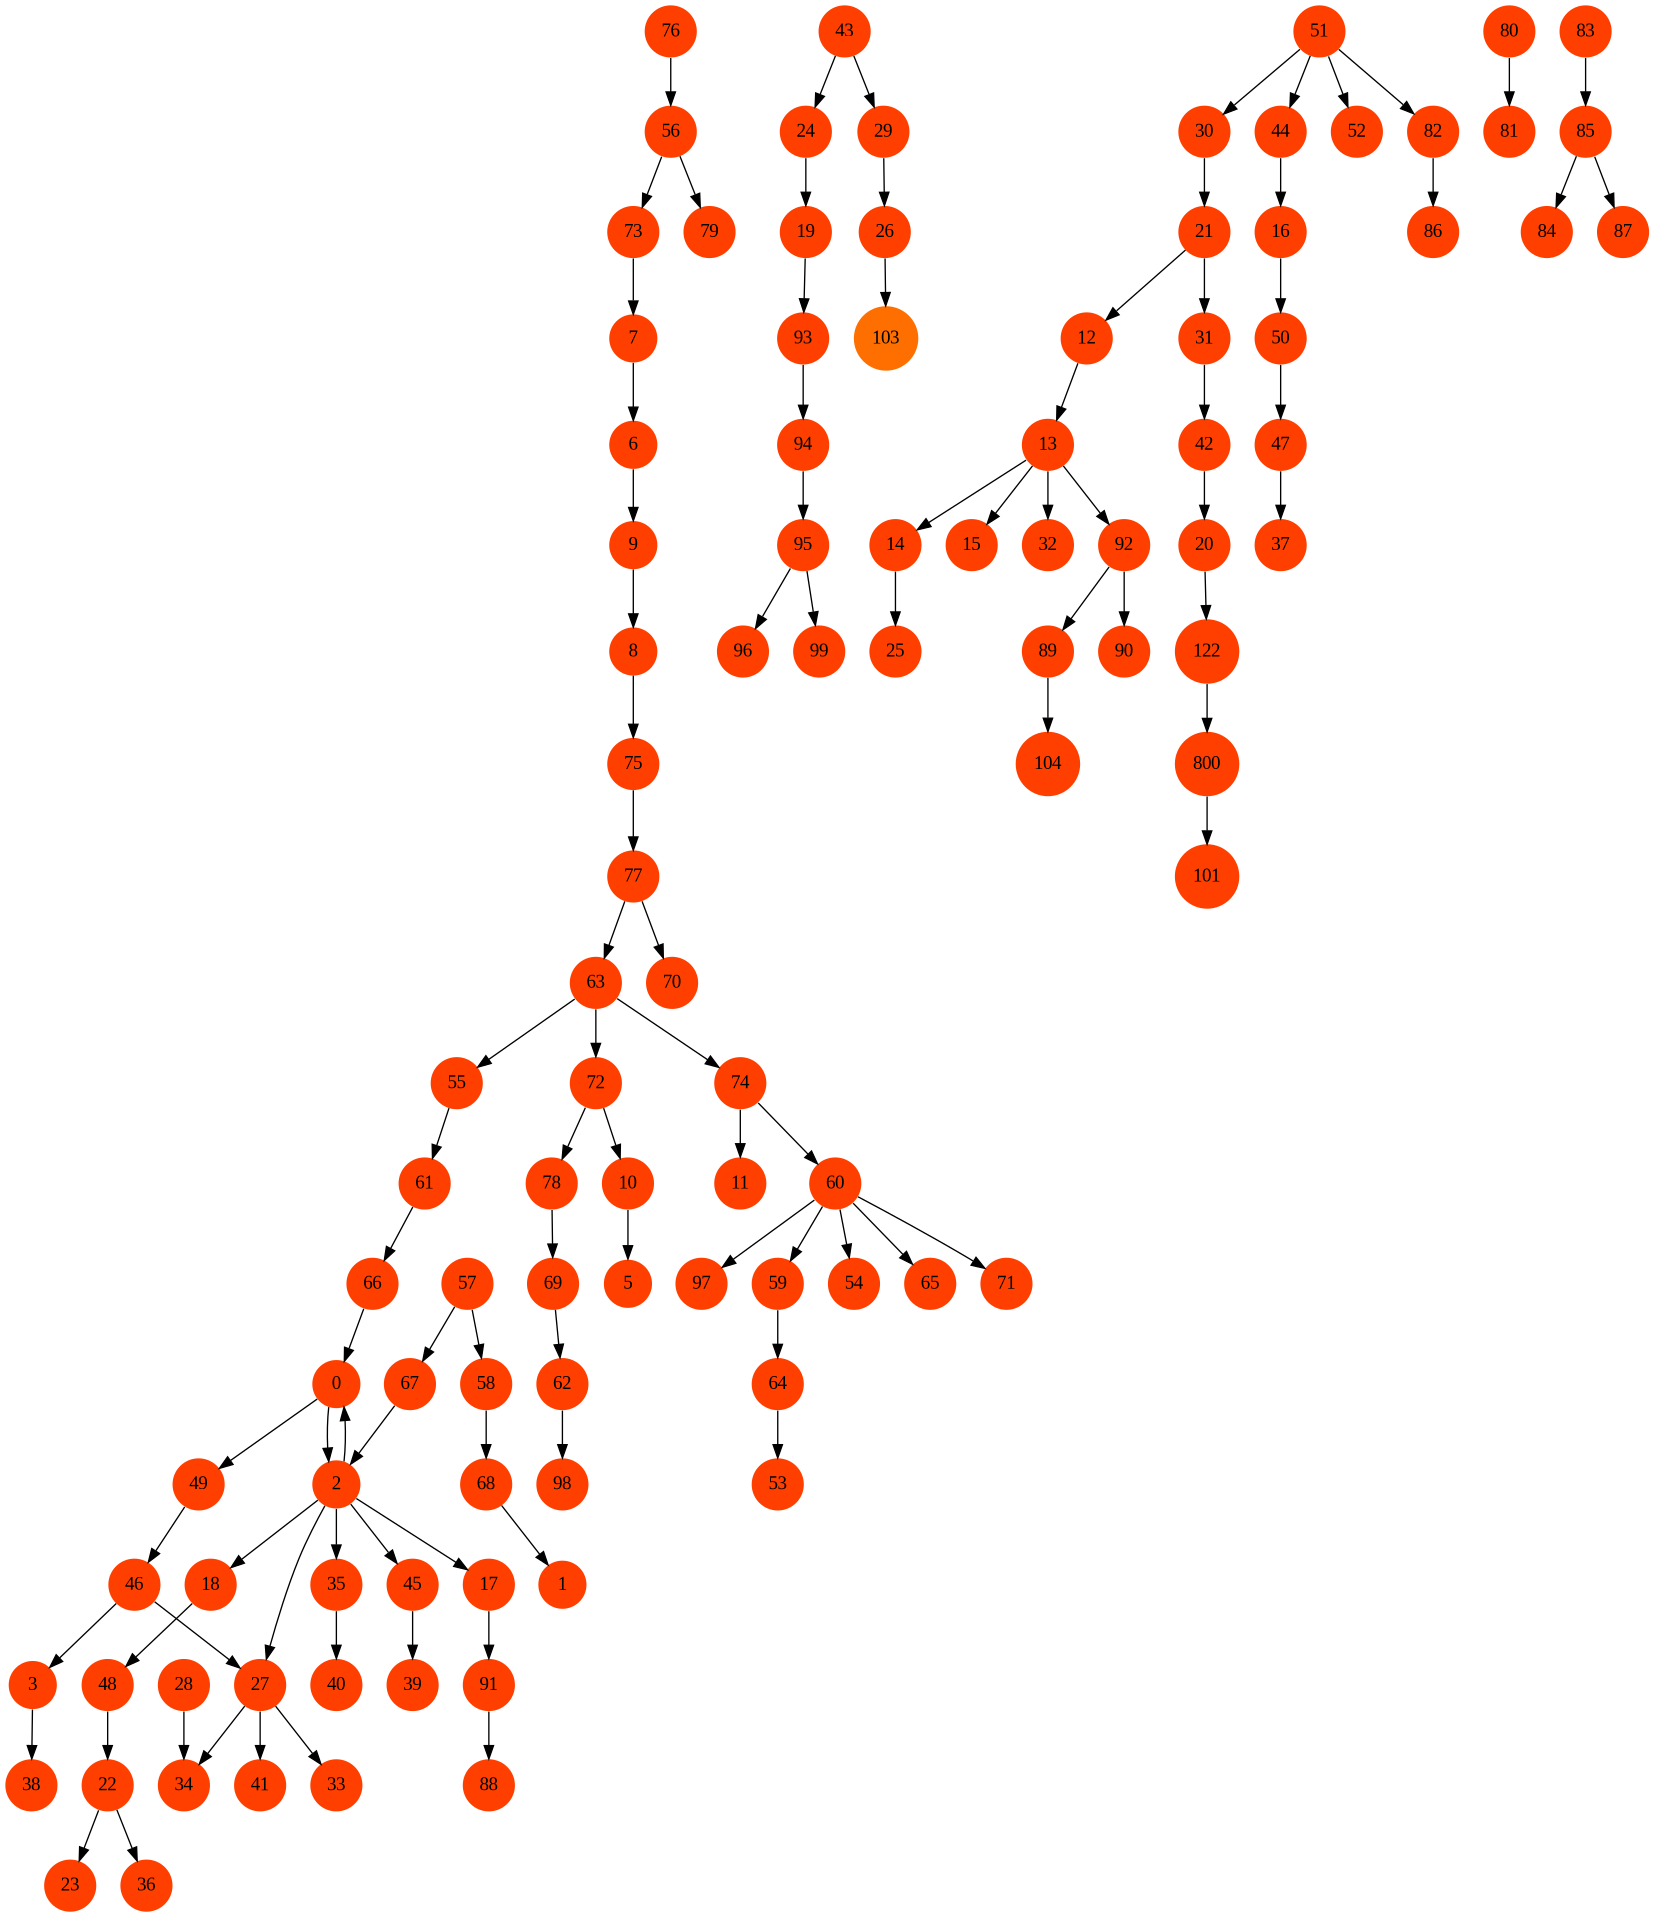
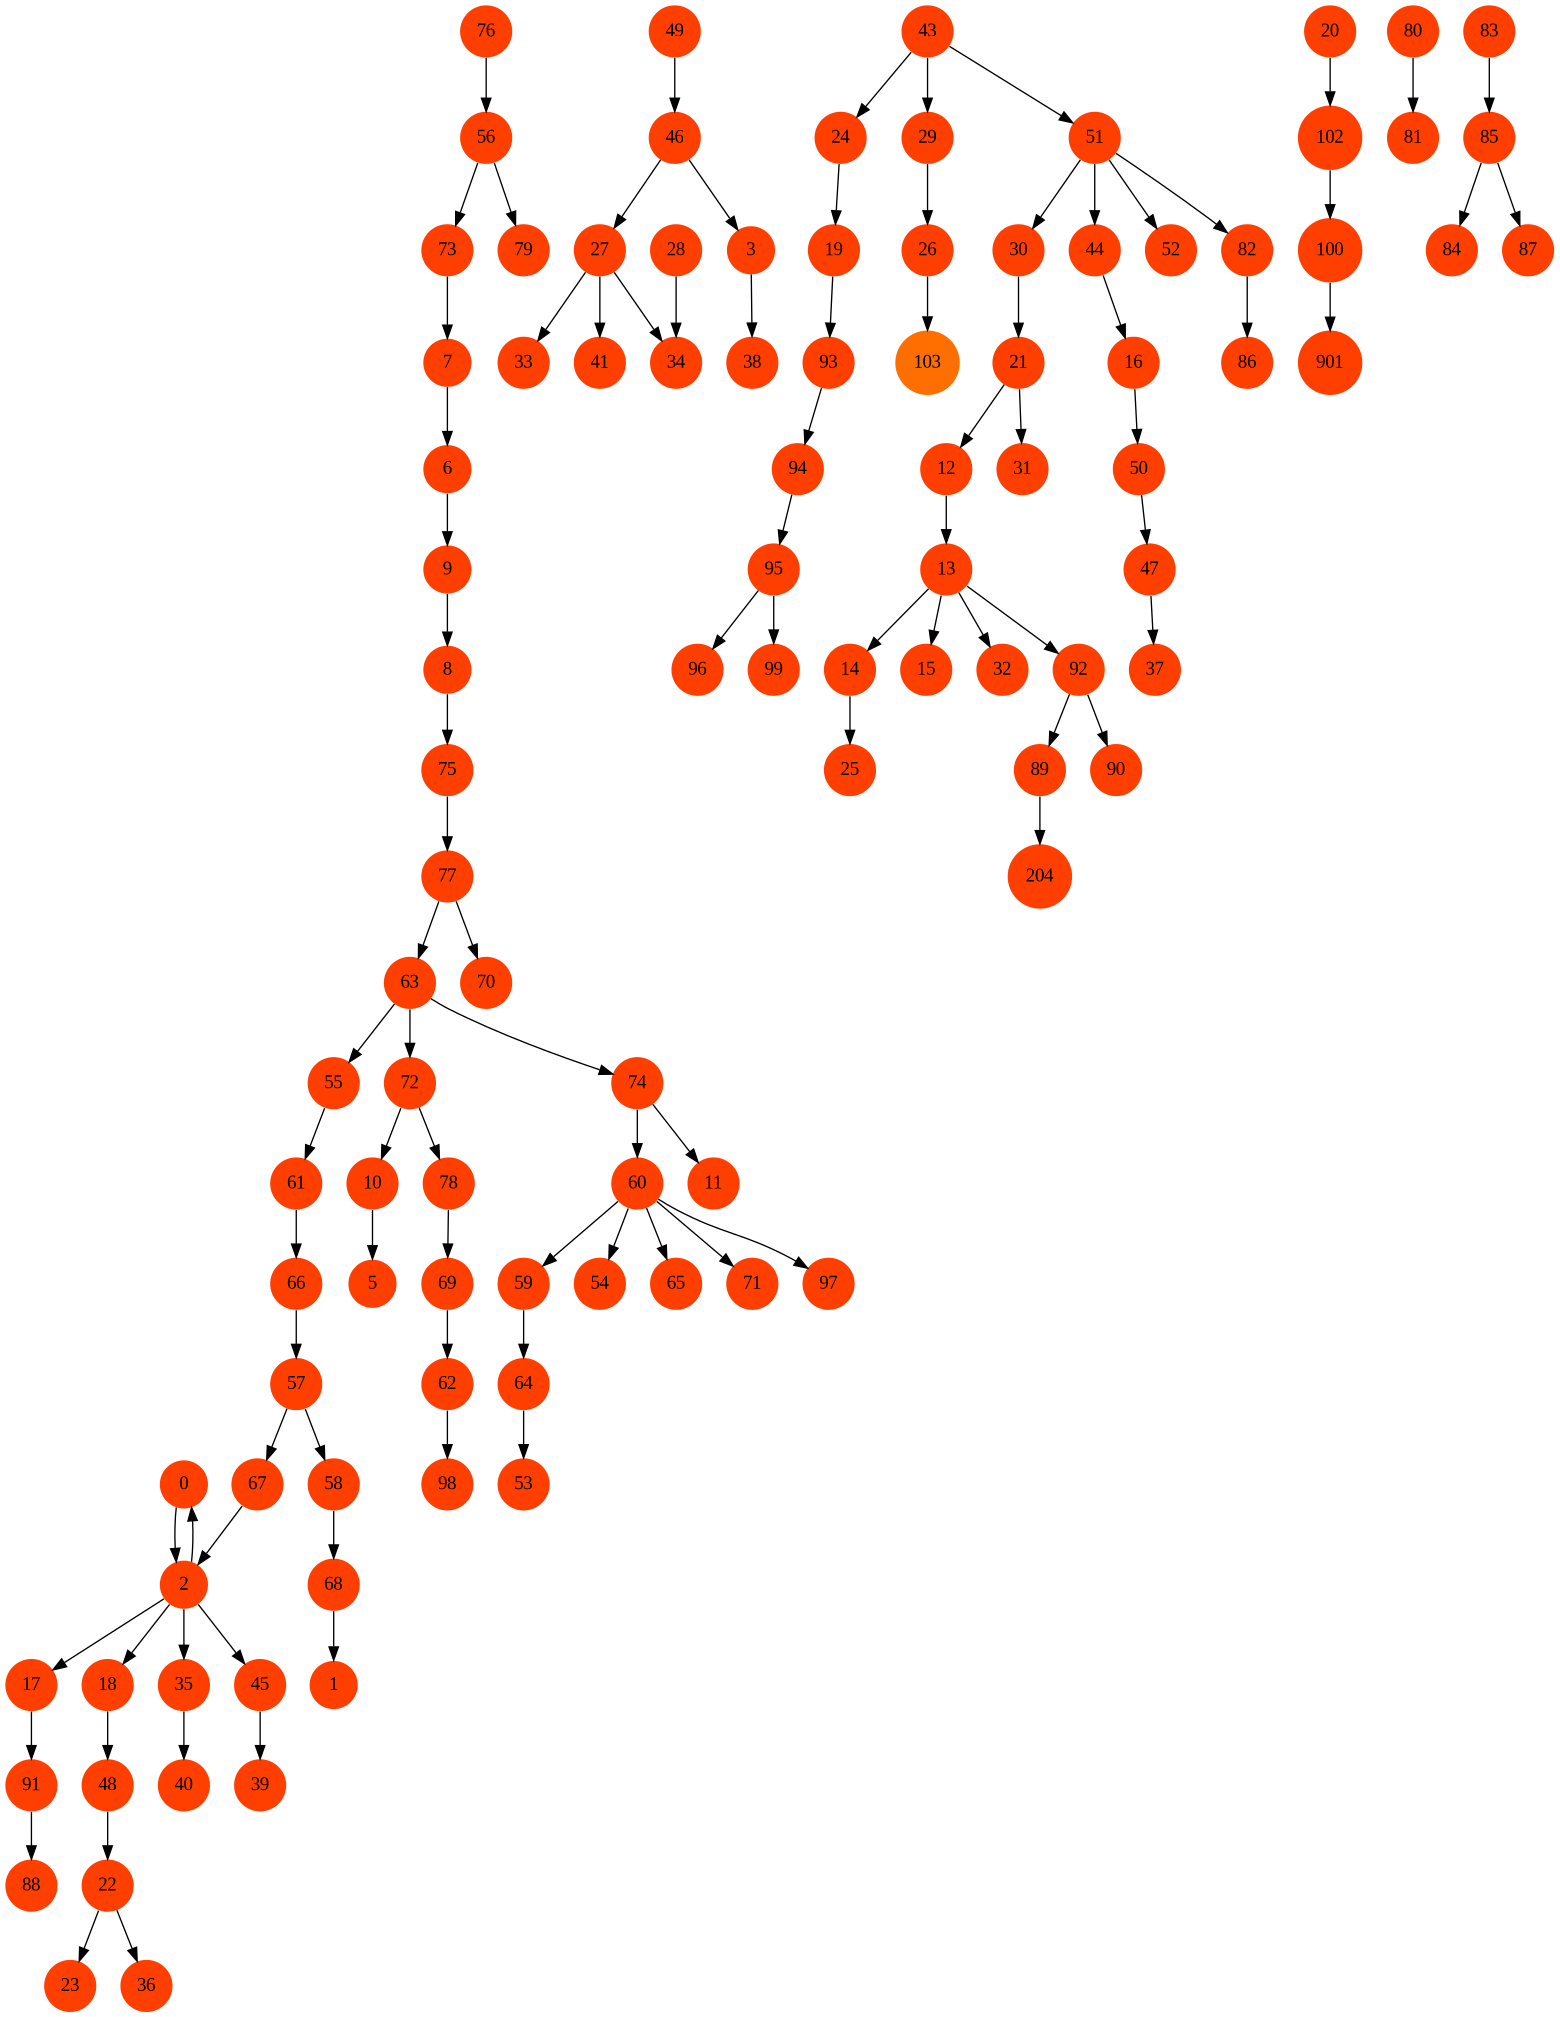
  digraph {
    fontname="Liberation Serif"
    node [fillcolor="#ff3f00" fontname="Liberation Serif" penwidth=0 shape=circle style=filled]
    edge [fontname="Liberation Serif"]
    0
    2
    49
    17
    18
    27
    35
    45
    46
    91
    48
    33
    34
    41
    40
    39
    3
    38
    43
    24
    29
    51
    6
    9
    8
    7
    75
    77
    10
    5
    12
    13
    14
    15
    32
    92
    25
    89
    90
    16
    50
    47
    88
    22
    19
    93
    94
    20
-   102 [label=122]
-   100 [label=800]
+   102
+   100
    21
    31
-   42
    23
    36
    103 [fillcolor="#ff6f00"]
    26
    28
    30
    44
    52
    82
    37
    86
    55
    61
    66
    56
    73
    79
    57
    58
    67
    68
    1
    59
    64
    53
    60
    54
    65
    71
    97
    62
    98
    63
    72
    74
    78
    11
    69
    70
    76
    80
    81
    83
    85
    84
    87
-   104
+   104 [label=204]
    95
    96
    99
-   101
+   101 [label=901]
    0 -> 2
-   0 -> 49
    2 -> 0
    2 -> 17
    2 -> 18
-   2 -> 27
    2 -> 35
    2 -> 45
    49 -> 46
    17 -> 91
    18 -> 48
    27 -> 33
    27 -> 34
    27 -> 41
    35 -> 40
    45 -> 39
    46 -> 27
    46 -> 3
    91 -> 88
    48 -> 22
    3 -> 38
    43 -> 24
    43 -> 29
+   43 -> 51
    24 -> 19
    29 -> 26
    51 -> 30
    51 -> 44
    51 -> 52
    51 -> 82
    6 -> 9
    9 -> 8
    8 -> 75
    7 -> 6
    75 -> 77
    77 -> 63
    77 -> 70
    10 -> 5
    12 -> 13
    13 -> 14
    13 -> 15
    13 -> 32
    13 -> 92
    14 -> 25
    92 -> 89
    92 -> 90
    89 -> 104
    16 -> 50
    50 -> 47
    47 -> 37
    22 -> 23
    22 -> 36
    19 -> 93
    93 -> 94
    94 -> 95
    20 -> 102
    102 -> 100
    100 -> 101
    21 -> 12
    21 -> 31
-   31 -> 42
-   42 -> 20
    26 -> 103
    28 -> 34
    30 -> 21
    44 -> 16
    82 -> 86
    55 -> 61
    61 -> 66
-   66 -> 0
+   66 -> 57
    56 -> 73
    56 -> 79
    73 -> 7
    57 -> 58
    57 -> 67
    58 -> 68
    67 -> 2
    68 -> 1
    59 -> 64
    64 -> 53
    60 -> 59
    60 -> 54
    60 -> 65
    60 -> 71
    60 -> 97
    62 -> 98
    63 -> 55
    63 -> 72
    63 -> 74
    72 -> 10
    72 -> 78
    74 -> 60
    74 -> 11
    78 -> 69
    69 -> 62
    76 -> 56
    80 -> 81
    83 -> 85
    85 -> 84
    85 -> 87
    95 -> 96
    95 -> 99
  }
